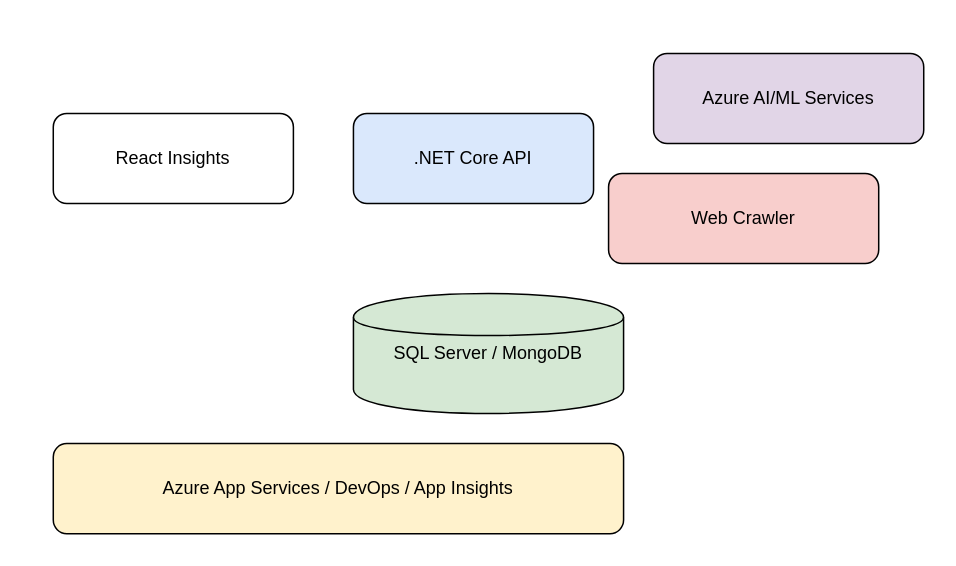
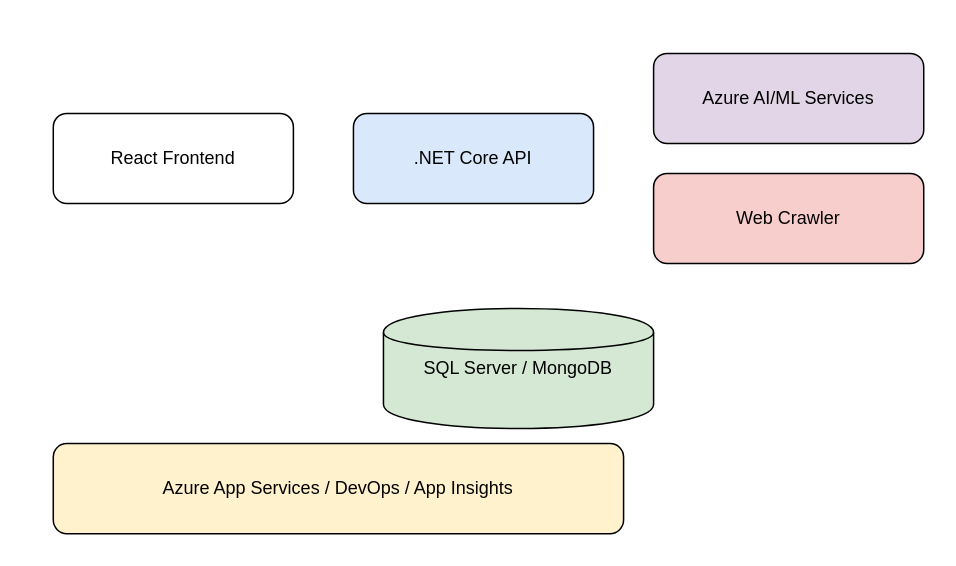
  <mxCell id="0" />
  <mxCell id="1" parent="0" />
- <mxCell id="2" value="React Insights" style="rounded=1;whiteSpace=wrap;html=1;" vertex="1" parent="1"><mxGeometry x="20" y="60" width="160" height="60" as="geometry" /></mxCell>
+ <mxCell id="2" value="React Frontend" style="rounded=1;whiteSpace=wrap;html=1;" vertex="1" parent="1"><mxGeometry x="20" y="60" width="160" height="60" as="geometry" /></mxCell>
  <mxCell id="3" value=".NET Core API" style="rounded=1;whiteSpace=wrap;html=1;fillColor=#dae8fc;" vertex="1" parent="1"><mxGeometry x="220" y="60" width="160" height="60" as="geometry" /></mxCell>
  <mxCell id="4" value="Azure AI/ML Services" style="rounded=1;whiteSpace=wrap;html=1;fillColor=#e1d5e7;" vertex="1" parent="1"><mxGeometry x="420" y="20" width="180" height="60" as="geometry" /></mxCell>
- <mxCell id="5" value="Web Crawler" style="rounded=1;whiteSpace=wrap;html=1;fillColor=#f8cecc;" vertex="1" parent="1"><mxGeometry x="390" y="100" width="180" height="60" as="geometry" /></mxCell>
- <mxCell id="6" value="SQL Server / MongoDB" style="shape=cylinder;whiteSpace=wrap;html=1;fillColor=#d5e8d4;" vertex="1" parent="1"><mxGeometry x="220" y="180" width="180" height="80" as="geometry" /></mxCell>
+ <mxCell id="5" value="Web Crawler" style="rounded=1;whiteSpace=wrap;html=1;fillColor=#f8cecc;" vertex="1" parent="1"><mxGeometry x="420" y="100" width="180" height="60" as="geometry" /></mxCell>
+ <mxCell id="6" value="SQL Server / MongoDB" style="shape=cylinder;whiteSpace=wrap;html=1;fillColor=#d5e8d4;" vertex="1" parent="1"><mxGeometry x="240" y="190" width="180" height="80" as="geometry" /></mxCell>
  <mxCell id="7" value="Azure App Services / DevOps / App Insights" style="rounded=1;whiteSpace=wrap;html=1;fillColor=#fff2cc;" vertex="1" parent="1"><mxGeometry x="20" y="280" width="380" height="60" as="geometry" /></mxCell>
  <mxCell id="8" style="endArrow=block;" edge="1" parent="1" source="2" target="3" />
  <mxCell id="9" style="endArrow=block;" edge="1" parent="1" source="3" target="5" />
  <mxCell id="10" style="endArrow=block;" edge="1" parent="1" source="3" target="6" />
  <mxCell id="11" style="endArrow=block;" edge="1" parent="1" source="6" target="4" />
  <mxCell id="12" style="endArrow=block;" edge="1" parent="1" source="3" target="7" />
